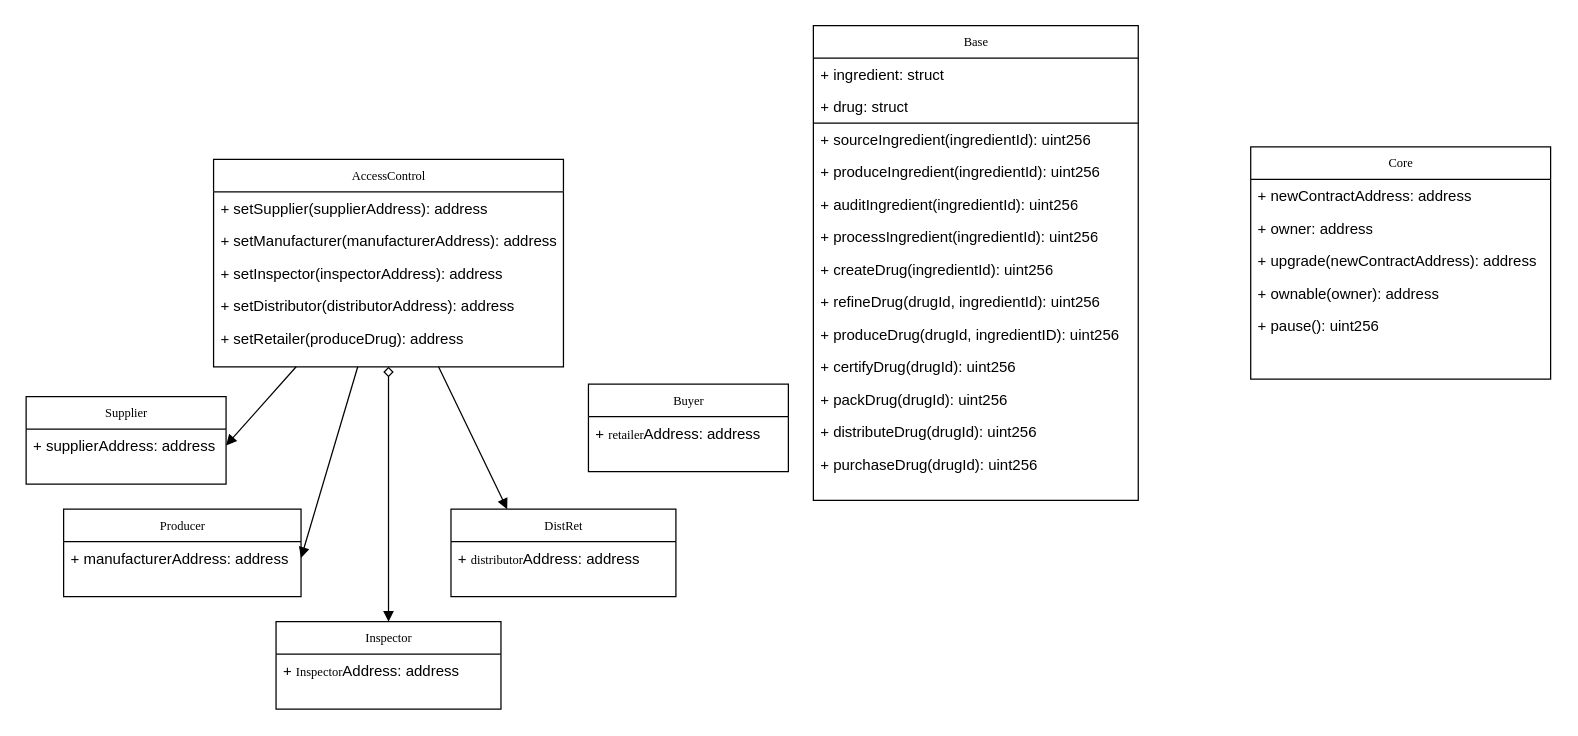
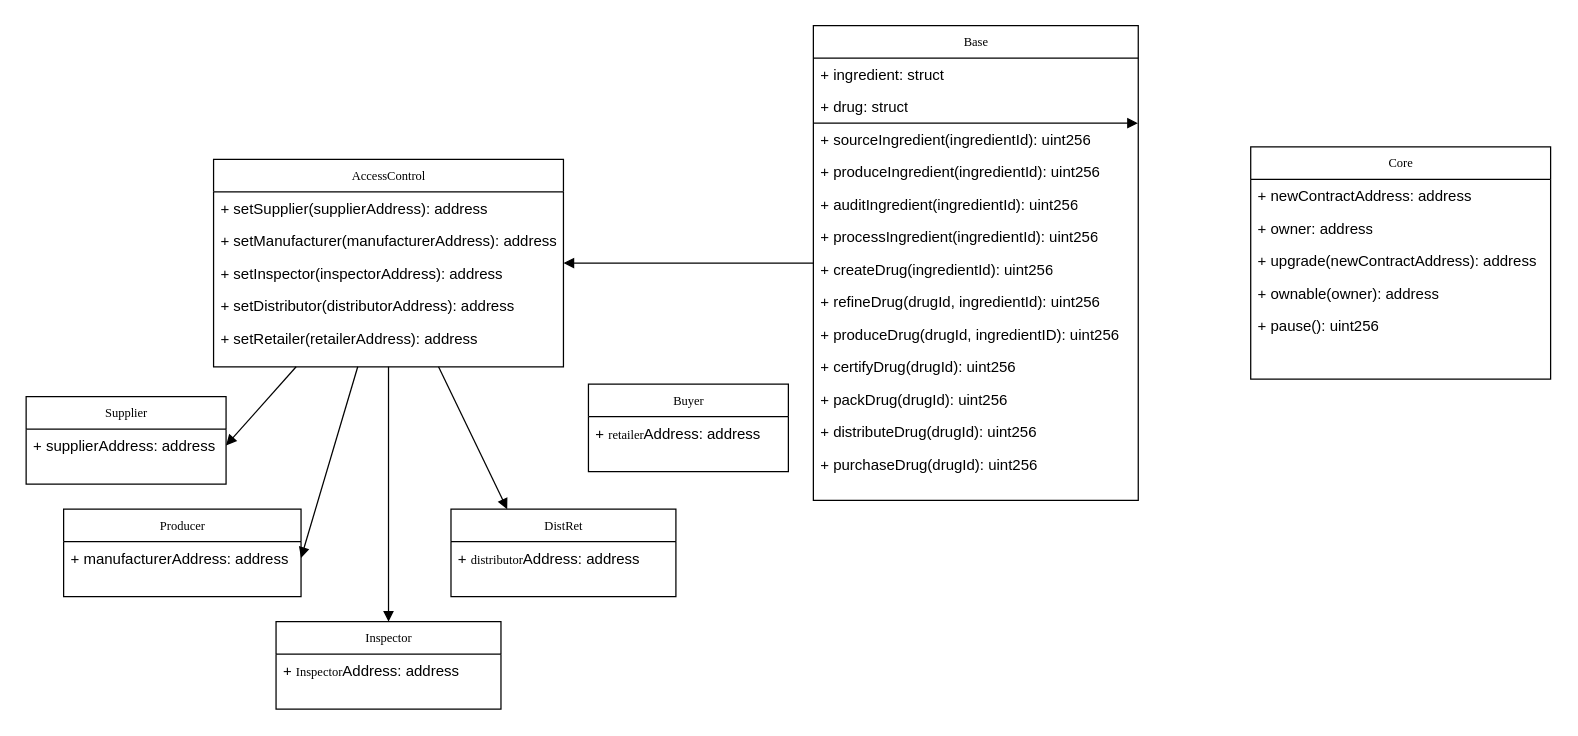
  <mxCell id="0" />
  <mxCell id="1" parent="0" />
  <mxCell id="2" value="AccessControl" style="swimlane;html=1;fontStyle=0;childLayout=stackLayout;horizontal=1;startSize=26;fillColor=none;horizontalStack=0;resizeParent=1;resizeLast=0;collapsible=1;marginBottom=0;swimlaneFillColor=#ffffff;rounded=0;shadow=0;comic=0;labelBackgroundColor=none;strokeWidth=1;fontFamily=Verdana;fontSize=10;align=center;" parent="1" vertex="1"><mxGeometry x="170" y="127" width="280" height="166" as="geometry" /></mxCell>
  <mxCell id="3" value="+ setSupplier(supplierAddress): address" style="text;html=1;strokeColor=none;fillColor=none;align=left;verticalAlign=top;spacingLeft=4;spacingRight=4;whiteSpace=wrap;overflow=hidden;rotatable=0;points=[[0,0.5],[1,0.5]];portConstraint=eastwest;" parent="2" vertex="1"><mxGeometry y="26" width="280" height="26" as="geometry" /></mxCell>
  <mxCell id="4" value="+ setManufacturer(manufacturerAddress): address" style="text;html=1;strokeColor=none;fillColor=none;align=left;verticalAlign=top;spacingLeft=4;spacingRight=4;whiteSpace=wrap;overflow=hidden;rotatable=0;points=[[0,0.5],[1,0.5]];portConstraint=eastwest;" parent="2" vertex="1"><mxGeometry y="52" width="280" height="26" as="geometry" /></mxCell>
  <mxCell id="5" value="+ setInspector(inspectorAddress): address" style="text;html=1;strokeColor=none;fillColor=none;align=left;verticalAlign=top;spacingLeft=4;spacingRight=4;whiteSpace=wrap;overflow=hidden;rotatable=0;points=[[0,0.5],[1,0.5]];portConstraint=eastwest;" parent="2" vertex="1"><mxGeometry y="78" width="280" height="26" as="geometry" /></mxCell>
  <mxCell id="6" value="+ setDistributor(distributorAddress): address" style="text;html=1;strokeColor=none;fillColor=none;align=left;verticalAlign=top;spacingLeft=4;spacingRight=4;whiteSpace=wrap;overflow=hidden;rotatable=0;points=[[0,0.5],[1,0.5]];portConstraint=eastwest;" parent="2" vertex="1"><mxGeometry y="104" width="280" height="26" as="geometry" /></mxCell>
- <mxCell id="7" value="+ setRetailer(produceDrug): address" style="text;html=1;strokeColor=none;fillColor=none;align=left;verticalAlign=top;spacingLeft=4;spacingRight=4;whiteSpace=wrap;overflow=hidden;rotatable=0;points=[[0,0.5],[1,0.5]];portConstraint=eastwest;" parent="2" vertex="1"><mxGeometry y="130" width="280" height="26" as="geometry" /></mxCell>
+ <mxCell id="7" value="+ setRetailer(retailerAddress): address" style="text;html=1;strokeColor=none;fillColor=none;align=left;verticalAlign=top;spacingLeft=4;spacingRight=4;whiteSpace=wrap;overflow=hidden;rotatable=0;points=[[0,0.5],[1,0.5]];portConstraint=eastwest;" parent="2" vertex="1"><mxGeometry y="130" width="280" height="26" as="geometry" /></mxCell>
  <mxCell id="8" value="Producer" style="swimlane;html=1;fontStyle=0;childLayout=stackLayout;horizontal=1;startSize=26;fillColor=none;horizontalStack=0;resizeParent=1;resizeLast=0;collapsible=1;marginBottom=0;swimlaneFillColor=#ffffff;rounded=0;shadow=0;comic=0;labelBackgroundColor=none;strokeWidth=1;fontFamily=Verdana;fontSize=10;align=center;" parent="1" vertex="1"><mxGeometry x="50" y="407" width="190" height="70" as="geometry"><mxRectangle x="-420" y="-730" width="80" height="26" as="alternateBounds" /></mxGeometry></mxCell>
  <mxCell id="9" value="+ manufacturerAddress: address" style="text;html=1;strokeColor=none;fillColor=none;align=left;verticalAlign=top;spacingLeft=4;spacingRight=4;whiteSpace=wrap;overflow=hidden;rotatable=0;points=[[0,0.5],[1,0.5]];portConstraint=eastwest;" parent="8" vertex="1"><mxGeometry y="26" width="190" height="26" as="geometry" /></mxCell>
  <mxCell id="10" value="Supplier" style="swimlane;html=1;fontStyle=0;childLayout=stackLayout;horizontal=1;startSize=26;fillColor=none;horizontalStack=0;resizeParent=1;resizeLast=0;collapsible=1;marginBottom=0;swimlaneFillColor=#ffffff;rounded=0;shadow=0;comic=0;labelBackgroundColor=none;strokeWidth=1;fontFamily=Verdana;fontSize=10;align=center;" parent="1" vertex="1"><mxGeometry x="20" y="317" width="160" height="70" as="geometry" /></mxCell>
  <mxCell id="11" value="+ supplierAddress: address" style="text;html=1;strokeColor=none;fillColor=none;align=left;verticalAlign=top;spacingLeft=4;spacingRight=4;whiteSpace=wrap;overflow=hidden;rotatable=0;points=[[0,0.5],[1,0.5]];portConstraint=eastwest;" parent="10" vertex="1"><mxGeometry y="26" width="160" height="26" as="geometry" /></mxCell>
- <mxCell id="12" style="edgeStyle=none;rounded=0;orthogonalLoop=1;jettySize=auto;html=1;exitX=0.5;exitY=0;exitDx=0;exitDy=0;startArrow=block;startFill=1;endArrow=diamond;endFill=0;" parent="1" source="13" target="2" edge="1"><mxGeometry relative="1" as="geometry" /></mxCell>
+ <mxCell id="12" style="edgeStyle=none;rounded=0;orthogonalLoop=1;jettySize=auto;html=1;exitX=0.5;exitY=0;exitDx=0;exitDy=0;startArrow=block;startFill=1;endArrow=none;endFill=0;" parent="1" source="13" target="2" edge="1"><mxGeometry relative="1" as="geometry" /></mxCell>
  <mxCell id="13" value="Inspector" style="swimlane;html=1;fontStyle=0;childLayout=stackLayout;horizontal=1;startSize=26;fillColor=none;horizontalStack=0;resizeParent=1;resizeLast=0;collapsible=1;marginBottom=0;swimlaneFillColor=#ffffff;rounded=0;shadow=0;comic=0;labelBackgroundColor=none;strokeWidth=1;fontFamily=Verdana;fontSize=10;align=center;" parent="1" vertex="1"><mxGeometry x="220" y="497" width="180" height="70" as="geometry" /></mxCell>
  <mxCell id="14" value="+&amp;nbsp;&lt;span style=&quot;font-family: &amp;#34;verdana&amp;#34; ; font-size: 10px ; text-align: center&quot;&gt;Inspector&lt;/span&gt;Address: address" style="text;html=1;strokeColor=none;fillColor=none;align=left;verticalAlign=top;spacingLeft=4;spacingRight=4;whiteSpace=wrap;overflow=hidden;rotatable=0;points=[[0,0.5],[1,0.5]];portConstraint=eastwest;" parent="13" vertex="1"><mxGeometry y="26" width="180" height="26" as="geometry" /></mxCell>
  <mxCell id="15" style="edgeStyle=none;rounded=0;orthogonalLoop=1;jettySize=auto;html=1;exitX=0.25;exitY=0;exitDx=0;exitDy=0;startArrow=block;startFill=1;endArrow=none;endFill=0;" parent="1" source="16" target="2" edge="1"><mxGeometry relative="1" as="geometry" /></mxCell>
  <mxCell id="16" value="DistRet" style="swimlane;html=1;fontStyle=0;childLayout=stackLayout;horizontal=1;startSize=26;fillColor=none;horizontalStack=0;resizeParent=1;resizeLast=0;collapsible=1;marginBottom=0;swimlaneFillColor=#ffffff;rounded=0;shadow=0;comic=0;labelBackgroundColor=none;strokeWidth=1;fontFamily=Verdana;fontSize=10;align=center;" parent="1" vertex="1"><mxGeometry x="360" y="407" width="180" height="70" as="geometry" /></mxCell>
  <mxCell id="17" value="+&amp;nbsp;&lt;span style=&quot;font-family: &amp;#34;verdana&amp;#34; ; font-size: 10px ; text-align: center&quot;&gt;distributor&lt;/span&gt;Address: address" style="text;html=1;strokeColor=none;fillColor=none;align=left;verticalAlign=top;spacingLeft=4;spacingRight=4;whiteSpace=wrap;overflow=hidden;rotatable=0;points=[[0,0.5],[1,0.5]];portConstraint=eastwest;" parent="16" vertex="1"><mxGeometry y="26" width="180" height="26" as="geometry" /></mxCell>
  <mxCell id="18" value="Buyer" style="swimlane;html=1;fontStyle=0;childLayout=stackLayout;horizontal=1;startSize=26;fillColor=none;horizontalStack=0;resizeParent=1;resizeLast=0;collapsible=1;marginBottom=0;swimlaneFillColor=#ffffff;rounded=0;shadow=0;comic=0;labelBackgroundColor=none;strokeWidth=1;fontFamily=Verdana;fontSize=10;align=center;" parent="1" vertex="1"><mxGeometry x="470" y="307" width="160" height="70" as="geometry" /></mxCell>
  <mxCell id="19" value="&lt;div style=&quot;text-align: center&quot;&gt;+ &lt;font face=&quot;verdana&quot;&gt;&lt;span style=&quot;font-size: 10px&quot;&gt;retailer&lt;/span&gt;&lt;/font&gt;Address: address&lt;/div&gt;" style="text;html=1;strokeColor=none;fillColor=none;align=left;verticalAlign=top;spacingLeft=4;spacingRight=4;whiteSpace=wrap;overflow=hidden;rotatable=0;points=[[0,0.5],[1,0.5]];portConstraint=eastwest;" parent="18" vertex="1"><mxGeometry y="26" width="160" height="26" as="geometry" /></mxCell>
  <mxCell id="20" style="edgeStyle=none;rounded=0;orthogonalLoop=1;jettySize=auto;html=1;exitX=1;exitY=0.5;exitDx=0;exitDy=0;startArrow=block;startFill=1;endArrow=none;endFill=0;" parent="1" source="9" target="2" edge="1"><mxGeometry relative="1" as="geometry" /></mxCell>
  <mxCell id="21" style="edgeStyle=none;rounded=0;orthogonalLoop=1;jettySize=auto;html=1;exitX=1;exitY=0.5;exitDx=0;exitDy=0;startArrow=block;startFill=1;endArrow=none;endFill=0;" parent="1" source="11" target="2" edge="1"><mxGeometry relative="1" as="geometry" /></mxCell>
  <mxCell id="22" value="Base" style="swimlane;html=1;fontStyle=0;childLayout=stackLayout;horizontal=1;startSize=26;fillColor=none;horizontalStack=0;resizeParent=1;resizeLast=0;collapsible=1;marginBottom=0;swimlaneFillColor=#ffffff;rounded=0;shadow=0;comic=0;labelBackgroundColor=none;strokeWidth=1;fontFamily=Verdana;fontSize=10;align=center;" parent="1" vertex="1"><mxGeometry x="650" y="20" width="260" height="380" as="geometry" /></mxCell>
  <mxCell id="23" value="+ ingredient: struct" style="text;html=1;strokeColor=none;fillColor=none;align=left;verticalAlign=top;spacingLeft=4;spacingRight=4;whiteSpace=wrap;overflow=hidden;rotatable=0;points=[[0,0.5],[1,0.5]];portConstraint=eastwest;" parent="22" vertex="1"><mxGeometry y="26" width="260" height="26" as="geometry" /></mxCell>
  <mxCell id="24" value="+ drug: struct" style="text;html=1;strokeColor=none;fillColor=none;align=left;verticalAlign=top;spacingLeft=4;spacingRight=4;whiteSpace=wrap;overflow=hidden;rotatable=0;points=[[0,0.5],[1,0.5]];portConstraint=eastwest;" parent="22" vertex="1"><mxGeometry y="52" width="260" height="26" as="geometry" /></mxCell>
  <mxCell id="25" value="+ sourceIngredient(ingredientId): uint256" style="text;html=1;strokeColor=none;fillColor=none;align=left;verticalAlign=top;spacingLeft=4;spacingRight=4;whiteSpace=wrap;overflow=hidden;rotatable=0;points=[[0,0.5],[1,0.5]];portConstraint=eastwest;" parent="22" vertex="1"><mxGeometry y="78" width="260" height="26" as="geometry" /></mxCell>
  <mxCell id="26" value="+ produceIngredient(ingredientId): uint256" style="text;html=1;strokeColor=none;fillColor=none;align=left;verticalAlign=top;spacingLeft=4;spacingRight=4;whiteSpace=wrap;overflow=hidden;rotatable=0;points=[[0,0.5],[1,0.5]];portConstraint=eastwest;" parent="22" vertex="1"><mxGeometry y="104" width="260" height="26" as="geometry" /></mxCell>
  <mxCell id="27" value="+ auditIngredient(ingredientId): uint256" style="text;html=1;strokeColor=none;fillColor=none;align=left;verticalAlign=top;spacingLeft=4;spacingRight=4;whiteSpace=wrap;overflow=hidden;rotatable=0;points=[[0,0.5],[1,0.5]];portConstraint=eastwest;" parent="22" vertex="1"><mxGeometry y="130" width="260" height="26" as="geometry" /></mxCell>
- <mxCell id="28" value="" style="endArrow=none;html=1;exitX=0.002;exitY=0.001;exitDx=0;exitDy=0;exitPerimeter=0;entryX=0.999;entryY=1.003;entryDx=0;entryDy=0;entryPerimeter=0;" parent="22" source="25" target="24" edge="1"><mxGeometry width="50" height="50" relative="1" as="geometry"><mxPoint x="180" y="200" as="sourcePoint" /><mxPoint x="241" y="91" as="targetPoint" /></mxGeometry></mxCell>
+ <mxCell id="28" value="" style="endArrow=block;html=1;exitX=0.002;exitY=0.001;exitDx=0;exitDy=0;exitPerimeter=0;entryX=0.999;entryY=1.003;entryDx=0;entryDy=0;entryPerimeter=0;" parent="22" source="25" target="24" edge="1"><mxGeometry width="50" height="50" relative="1" as="geometry"><mxPoint x="180" y="200" as="sourcePoint" /><mxPoint x="241" y="91" as="targetPoint" /></mxGeometry></mxCell>
  <mxCell id="29" value="+ processIngredient(ingredientId): uint256" style="text;html=1;strokeColor=none;fillColor=none;align=left;verticalAlign=top;spacingLeft=4;spacingRight=4;whiteSpace=wrap;overflow=hidden;rotatable=0;points=[[0,0.5],[1,0.5]];portConstraint=eastwest;" parent="22" vertex="1"><mxGeometry y="156" width="260" height="26" as="geometry" /></mxCell>
  <mxCell id="30" value="+ createDrug(ingredientId): uint256" style="text;html=1;strokeColor=none;fillColor=none;align=left;verticalAlign=top;spacingLeft=4;spacingRight=4;whiteSpace=wrap;overflow=hidden;rotatable=0;points=[[0,0.5],[1,0.5]];portConstraint=eastwest;" parent="22" vertex="1"><mxGeometry y="182" width="260" height="26" as="geometry" /></mxCell>
  <mxCell id="31" value="+ refineDrug(drugId, ingredientId): uint256" style="text;html=1;strokeColor=none;fillColor=none;align=left;verticalAlign=top;spacingLeft=4;spacingRight=4;whiteSpace=wrap;overflow=hidden;rotatable=0;points=[[0,0.5],[1,0.5]];portConstraint=eastwest;" parent="22" vertex="1"><mxGeometry y="208" width="260" height="26" as="geometry" /></mxCell>
  <mxCell id="32" value="+ produceDrug(drugId, ingredientID): uint256" style="text;html=1;strokeColor=none;fillColor=none;align=left;verticalAlign=top;spacingLeft=4;spacingRight=4;whiteSpace=wrap;overflow=hidden;rotatable=0;points=[[0,0.5],[1,0.5]];portConstraint=eastwest;" parent="22" vertex="1"><mxGeometry y="234" width="260" height="26" as="geometry" /></mxCell>
  <mxCell id="33" value="+ certifyDrug(drugId): uint256" style="text;html=1;strokeColor=none;fillColor=none;align=left;verticalAlign=top;spacingLeft=4;spacingRight=4;whiteSpace=wrap;overflow=hidden;rotatable=0;points=[[0,0.5],[1,0.5]];portConstraint=eastwest;" parent="22" vertex="1"><mxGeometry y="260" width="260" height="26" as="geometry" /></mxCell>
  <mxCell id="34" value="+ packDrug(drugId): uint256" style="text;html=1;strokeColor=none;fillColor=none;align=left;verticalAlign=top;spacingLeft=4;spacingRight=4;whiteSpace=wrap;overflow=hidden;rotatable=0;points=[[0,0.5],[1,0.5]];portConstraint=eastwest;" parent="22" vertex="1"><mxGeometry y="286" width="260" height="26" as="geometry" /></mxCell>
  <mxCell id="35" value="+ distributeDrug(drugId): uint256" style="text;html=1;strokeColor=none;fillColor=none;align=left;verticalAlign=top;spacingLeft=4;spacingRight=4;whiteSpace=wrap;overflow=hidden;rotatable=0;points=[[0,0.5],[1,0.5]];portConstraint=eastwest;" parent="22" vertex="1"><mxGeometry y="312" width="260" height="26" as="geometry" /></mxCell>
  <mxCell id="36" value="+ purchaseDrug(drugId): uint256" style="text;html=1;strokeColor=none;fillColor=none;align=left;verticalAlign=top;spacingLeft=4;spacingRight=4;whiteSpace=wrap;overflow=hidden;rotatable=0;points=[[0,0.5],[1,0.5]];portConstraint=eastwest;" parent="22" vertex="1"><mxGeometry y="338" width="260" height="26" as="geometry" /></mxCell>
+ <mxCell id="37" style="edgeStyle=none;rounded=0;orthogonalLoop=1;jettySize=auto;html=1;startArrow=block;startFill=1;endArrow=none;endFill=0;" parent="1" source="2" target="22" edge="1"><mxGeometry relative="1" as="geometry" /></mxCell>
  <mxCell id="38" value="Core" style="swimlane;html=1;fontStyle=0;childLayout=stackLayout;horizontal=1;startSize=26;fillColor=none;horizontalStack=0;resizeParent=1;resizeLast=0;collapsible=1;marginBottom=0;swimlaneFillColor=#ffffff;rounded=0;shadow=0;comic=0;labelBackgroundColor=none;strokeWidth=1;fontFamily=Verdana;fontSize=10;align=center;" parent="1" vertex="1"><mxGeometry x="1000" y="117" width="240" height="186" as="geometry" /></mxCell>
  <mxCell id="39" value="+ newContractAddress: address" style="text;html=1;strokeColor=none;fillColor=none;align=left;verticalAlign=top;spacingLeft=4;spacingRight=4;whiteSpace=wrap;overflow=hidden;rotatable=0;points=[[0,0.5],[1,0.5]];portConstraint=eastwest;" parent="38" vertex="1"><mxGeometry y="26" width="240" height="26" as="geometry" /></mxCell>
  <mxCell id="40" value="+ owner: address" style="text;html=1;strokeColor=none;fillColor=none;align=left;verticalAlign=top;spacingLeft=4;spacingRight=4;whiteSpace=wrap;overflow=hidden;rotatable=0;points=[[0,0.5],[1,0.5]];portConstraint=eastwest;" parent="38" vertex="1"><mxGeometry y="52" width="240" height="26" as="geometry" /></mxCell>
  <mxCell id="41" value="+ upgrade(newContractAddress): address" style="text;html=1;strokeColor=none;fillColor=none;align=left;verticalAlign=top;spacingLeft=4;spacingRight=4;whiteSpace=wrap;overflow=hidden;rotatable=0;points=[[0,0.5],[1,0.5]];portConstraint=eastwest;" parent="38" vertex="1"><mxGeometry y="78" width="240" height="26" as="geometry" /></mxCell>
  <mxCell id="42" value="+ ownable(owner): address" style="text;html=1;strokeColor=none;fillColor=none;align=left;verticalAlign=top;spacingLeft=4;spacingRight=4;whiteSpace=wrap;overflow=hidden;rotatable=0;points=[[0,0.5],[1,0.5]];portConstraint=eastwest;" parent="38" vertex="1"><mxGeometry y="104" width="240" height="26" as="geometry" /></mxCell>
  <mxCell id="43" value="+ pause(): uint256" style="text;html=1;strokeColor=none;fillColor=none;align=left;verticalAlign=top;spacingLeft=4;spacingRight=4;whiteSpace=wrap;overflow=hidden;rotatable=0;points=[[0,0.5],[1,0.5]];portConstraint=eastwest;" parent="38" vertex="1"><mxGeometry y="130" width="240" height="26" as="geometry" /></mxCell>
